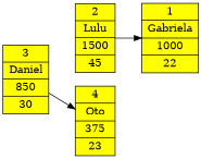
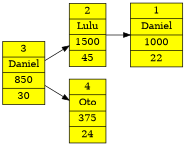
  digraph {
    rankdir=LR
    node [color=black fillcolor=yellow shape=record style=filled]
    n1 [label="3 | Daniel | 850 | 30 "]
    n2 [label="2 | Lulu | 1500 | 45 "]
-   n3 [label="4 | Oto | 375 | 23 "]
-   n4 [label="1 | Gabriela | 1000 | 22 "]
+   n3 [label="4 | Oto | 375 | 24 "]
+   n4 [label="1 | Daniel | 1000 | 22 "]
+   n1 -> n2
    n1 -> n3
    n2 -> n4
  }
